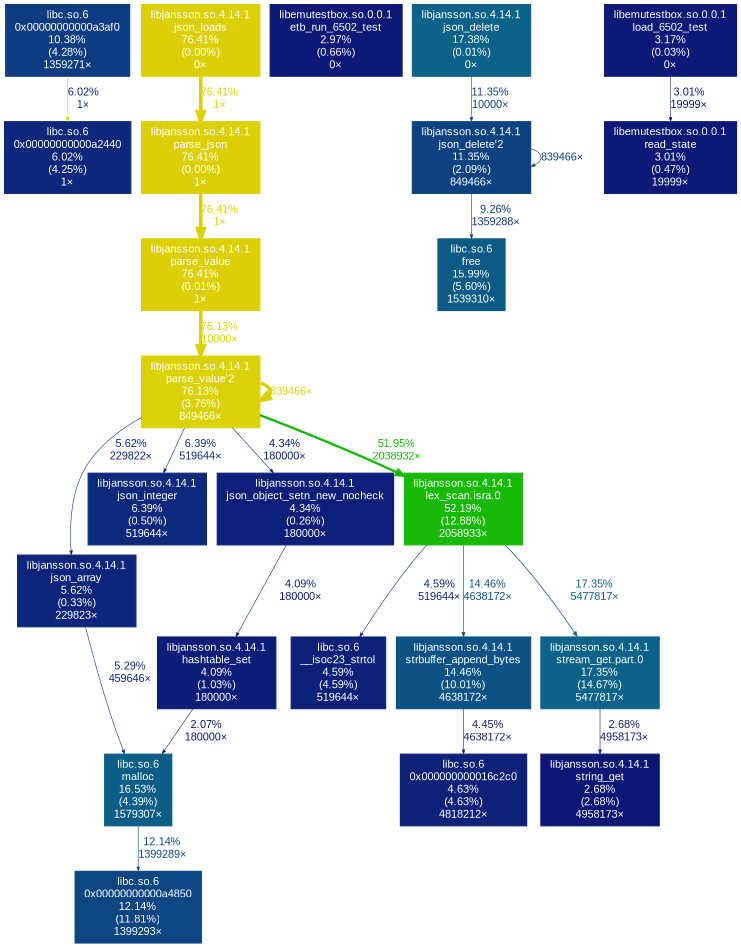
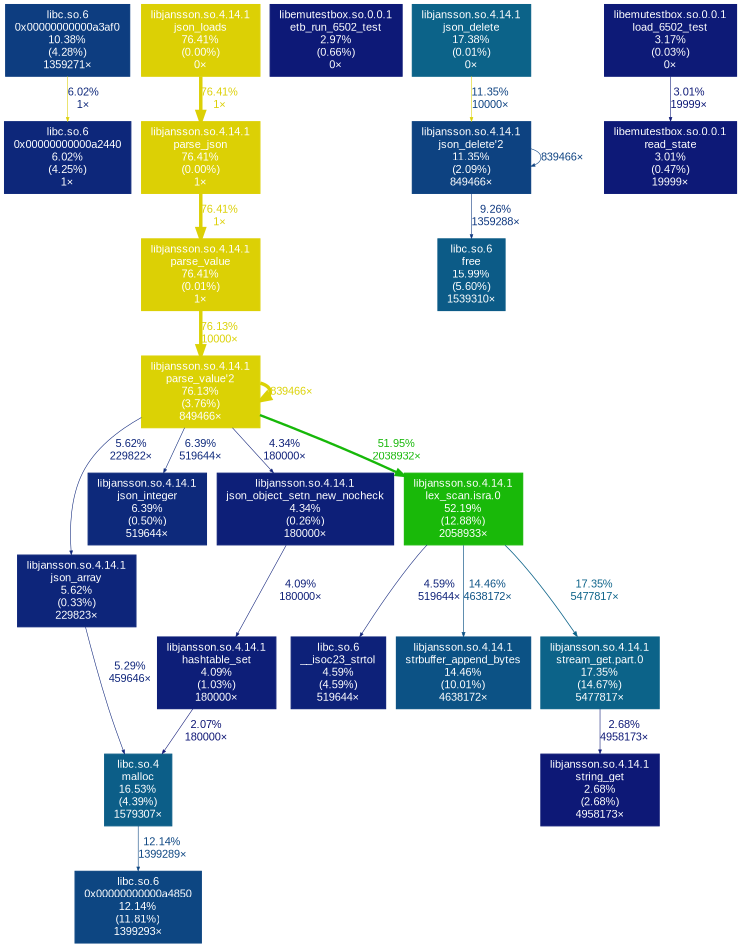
  digraph {
    fontname=Arial
    nodesep=0.125
    ranksep=0.25
    node [color="#dcd005" fontcolor="#ffffff" fontname=Arial fontsize=10.00 shape=box style=filled]
    edge [arrowsize=0.35 color="#dcd005" fontcolor="#0d4281" fontname=Arial fontsize=10.00 labeldistance=0.50 penwidth=0.50]
    n1 [color="#0d277a" height=0 label="libc.so.6\n0x00000000000a2440\n6.02%\n(4.25%)\n1×" width=0]
    n2 [color="#0d3d80" height=0 label="libc.so.6\n0x00000000000a3af0\n10.38%\n(4.28%)\n1359271×" width=0]
    n3 [color="#0d4682" height=0 label="libc.so.6\n0x00000000000a4850\n12.14%\n(11.81%)\n1399293×" width=0]
-   n4 [color="#0d2179" height=0 label="libc.so.6\n0x000000000016c2c0\n4.63%\n(4.63%)\n4818212×" width=0]
    n5 [color="#0d2179" height=0 label="libc.so.6\n__isoc23_strtol\n4.59%\n(4.59%)\n519644×" width=0]
    n6 [color="#0d1977" height=0 label="libemutestbox.so.0.0.1\netb_run_6502_test\n2.97%\n(0.66%)\n0×" width=0]
    n7 [color="#0c5b87" height=0 label="libc.so.6\nfree\n15.99%\n(5.60%)\n1539310×" width=0]
    n8 [color="#0d1e78" height=0 label="libjansson.so.4.14.1\nhashtable_set\n4.09%\n(1.03%)\n180000×" width=0]
-   n9 [color="#0c5e88" height=0 label="libc.so.6\nmalloc\n16.53%\n(4.39%)\n1579307×" width=0]
+   n9 [color="#0c5e88" height=0 label="libc.so.4\nmalloc\n16.53%\n(4.39%)\n1579307×" width=0]
    n10 [color="#0d257a" height=0 label="libjansson.so.4.14.1\njson_array\n5.62%\n(0.33%)\n229823×" width=0]
    n11 [color="#0c6389" height=0 label="libjansson.so.4.14.1\njson_delete\n17.38%\n(0.01%)\n0×" width=0]
    n12 [color="#0d4281" height=0 label="libjansson.so.4.14.1\njson_delete'2\n11.35%\n(2.09%)\n849466×" width=0]
    n13 [color="#0d297b" height=0 label="libjansson.so.4.14.1\njson_integer\n6.39%\n(0.50%)\n519644×" width=0]
    n14 [height=0 label="libjansson.so.4.14.1\njson_loads\n76.41%\n(0.00%)\n0×" width=0]
    n15 [height=0 label="libjansson.so.4.14.1\nparse_json\n76.41%\n(0.00%)\n1×" width=0]
    n16 [height=0 label="libjansson.so.4.14.1\nparse_value\n76.41%\n(0.01%)\n1×" width=0]
    n17 [color="#dbd205" height=0 label="libjansson.so.4.14.1\nparse_value'2\n76.13%\n(3.76%)\n849466×" width=0]
    n18 [color="#0d1f78" height=0 label="libjansson.so.4.14.1\njson_object_setn_new_nocheck\n4.34%\n(0.26%)\n180000×" width=0]
    n19 [color="#19b909" height=0 label="libjansson.so.4.14.1\nlex_scan.isra.0\n52.19%\n(12.88%)\n2058933×" width=0]
    n20 [color="#0c5285" height=0 label="libjansson.so.4.14.1\nstrbuffer_append_bytes\n14.46%\n(10.01%)\n4638172×" width=0]
    n21 [color="#0c6389" height=0 label="libjansson.so.4.14.1\nstream_get.part.0\n17.35%\n(14.67%)\n5477817×" width=0]
    n22 [color="#0d1876" height=0 label="libjansson.so.4.14.1\nstring_get\n2.68%\n(2.68%)\n4958173×" width=0]
    n23 [color="#0d1a77" height=0 label="libemutestbox.so.0.0.1\nload_6502_test\n3.17%\n(0.03%)\n0×" width=0]
    n24 [color="#0d1977" height=0 label="libemutestbox.so.0.0.1\nread_state\n3.01%\n(0.47%)\n19999×" width=0]
    n2 -> n1 [fontcolor="#0d277a" label="6.02%\n1×"]
    n8 -> n9 [color="#0d1575" fontcolor="#0d1575" label="2.07%\n180000×"]
    n9 -> n3 [color="#0d4682" fontcolor="#0d4682" label="12.14%\n1399289×"]
    n10 -> n9 [color="#0d247a" fontcolor="#0d247a" label="5.29%\n459646×"]
-   n11 -> n12 [color="#0d4281" label="11.35%\n10000×"]
+   n11 -> n12 [color="#dbd205" label="11.35%\n10000×"]
    n12 -> n7 [color="#0d377f" fontcolor="#0d377f" label="9.26%\n1359288×"]
    n12 -> n12 [color="#0d4281" label="839466×"]
    n14 -> n15 [arrowsize=0.87 fontcolor="#dcd005" label="76.41%\n1×" labeldistance=3.06 penwidth=3.06]
    n15 -> n16 [arrowsize=0.87 fontcolor="#dcd005" label="76.41%\n1×" labeldistance=3.06 penwidth=3.06]
    n16 -> n17 [arrowsize=0.87 color="#dbd205" fontcolor="#dbd205" label="76.13%\n10000×" labeldistance=3.05 penwidth=3.05]
    n17 -> n10 [color="#0d257a" fontcolor="#0d257a" label="5.62%\n229822×"]
    n17 -> n13 [color="#0d297b" fontcolor="#0d297b" label="6.39%\n519644×"]
    n17 -> n17 [arrowsize=0.87 color="#dbd205" fontcolor="#dbd205" label="839466×" labeldistance=3.05 penwidth=3.05]
    n17 -> n18 [color="#0d1f78" fontcolor="#0d1f78" label="4.34%\n180000×"]
    n17 -> n19 [arrowsize=0.72 color="#17b809" fontcolor="#17b809" label="51.95%\n2038932×" labeldistance=2.08 penwidth=2.08]
    n18 -> n8 [color="#0d1e78" fontcolor="#0d1e78" label="4.09%\n180000×"]
    n19 -> n5 [color="#0d2179" fontcolor="#0d2179" label="4.59%\n519644×"]
    n19 -> n20 [arrowsize=0.38 color="#0c5285" fontcolor="#0c5285" label="14.46%\n4638172×" labeldistance=0.58 penwidth=0.58]
    n19 -> n21 [arrowsize=0.42 color="#0c6389" fontcolor="#0c6389" label="17.35%\n5477817×" labeldistance=0.69 penwidth=0.69]
-   n20 -> n4 [color="#0d2078" fontcolor="#0d2078" label="4.45%\n4638172×"]
    n21 -> n22 [color="#0d1876" fontcolor="#0d1876" label="2.68%\n4958173×"]
    n23 -> n24 [color="#0d1977" fontcolor="#0d1977" label="3.01%\n19999×"]
  }
